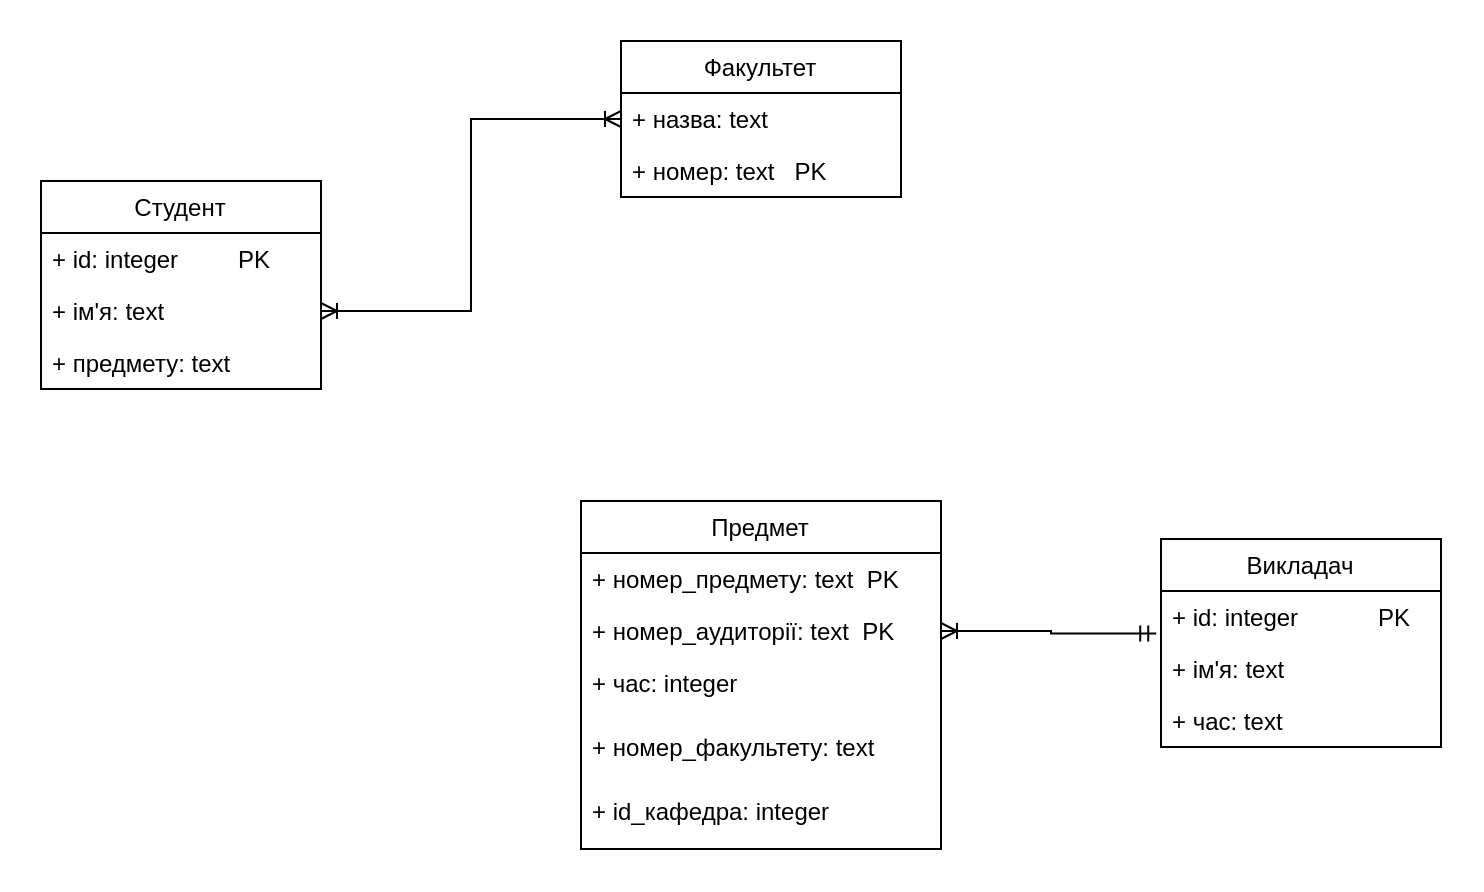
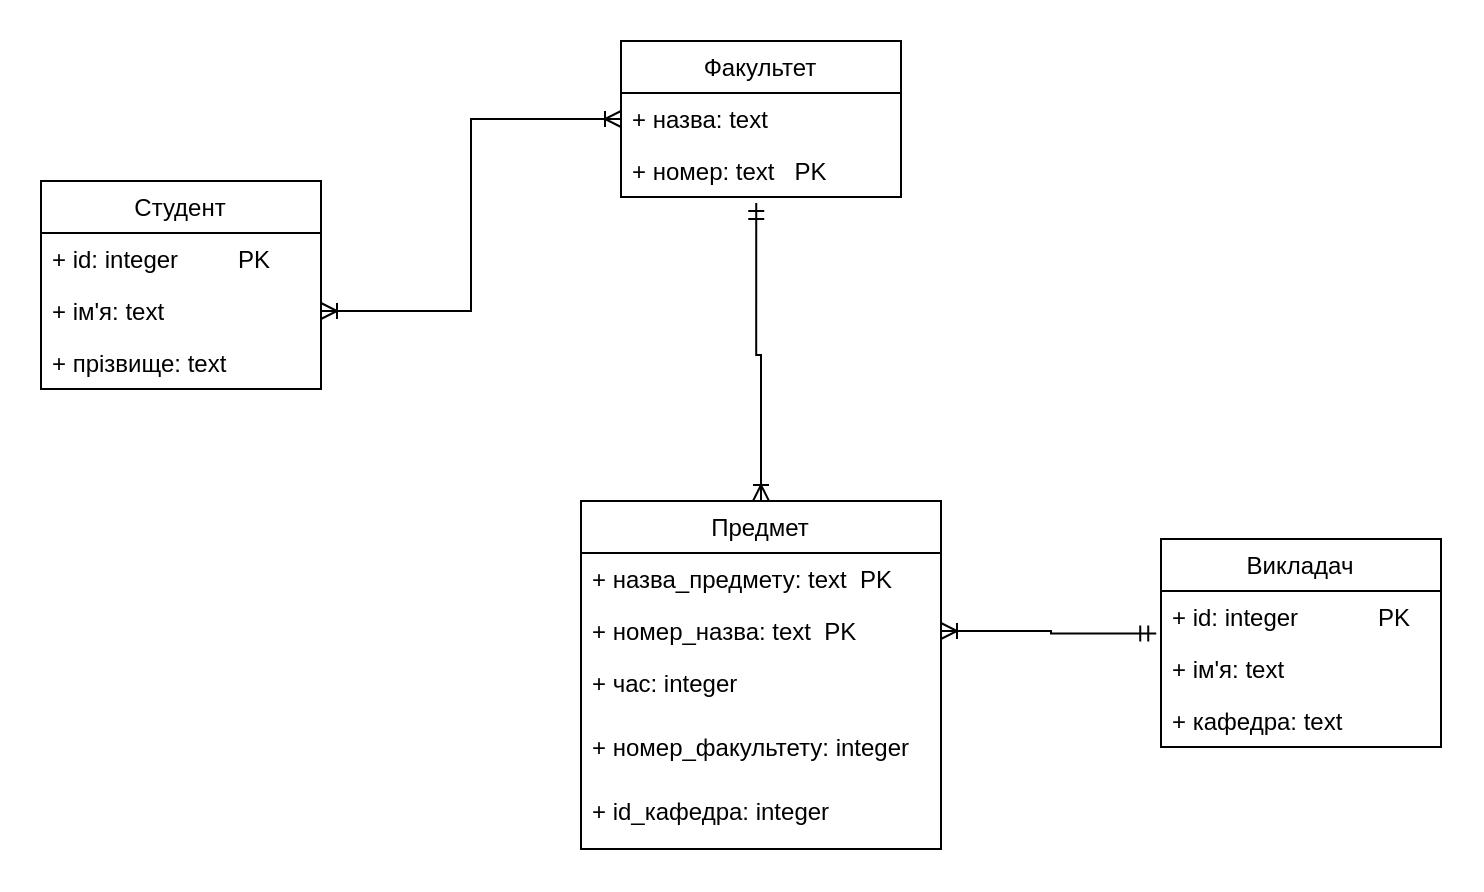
  <mxCell id="0" />
  <mxCell id="1" parent="0" />
  <mxCell id="2" value="Студент" style="swimlane;fontStyle=0;childLayout=stackLayout;horizontal=1;startSize=26;fillColor=none;horizontalStack=0;resizeParent=1;resizeParentMax=0;resizeLast=0;collapsible=1;marginBottom=0;" parent="1" vertex="1"><mxGeometry x="20" y="90" width="140" height="104" as="geometry" /></mxCell>
  <mxCell id="3" value="+ id: integer         PK" style="text;strokeColor=none;fillColor=none;align=left;verticalAlign=top;spacingLeft=4;spacingRight=4;overflow=hidden;rotatable=0;points=[[0,0.5],[1,0.5]];portConstraint=eastwest;" parent="2" vertex="1"><mxGeometry y="26" width="140" height="26" as="geometry" /></mxCell>
  <mxCell id="4" value="+ ім'я: text" style="text;strokeColor=none;fillColor=none;align=left;verticalAlign=top;spacingLeft=4;spacingRight=4;overflow=hidden;rotatable=0;points=[[0,0.5],[1,0.5]];portConstraint=eastwest;" parent="2" vertex="1"><mxGeometry y="52" width="140" height="26" as="geometry" /></mxCell>
- <mxCell id="5" value="+ предмету: text" style="text;strokeColor=none;fillColor=none;align=left;verticalAlign=top;spacingLeft=4;spacingRight=4;overflow=hidden;rotatable=0;points=[[0,0.5],[1,0.5]];portConstraint=eastwest;" parent="2" vertex="1"><mxGeometry y="78" width="140" height="26" as="geometry" /></mxCell>
+ <mxCell id="5" value="+ прізвище: text" style="text;strokeColor=none;fillColor=none;align=left;verticalAlign=top;spacingLeft=4;spacingRight=4;overflow=hidden;rotatable=0;points=[[0,0.5],[1,0.5]];portConstraint=eastwest;" parent="2" vertex="1"><mxGeometry y="78" width="140" height="26" as="geometry" /></mxCell>
  <mxCell id="6" value="Факультет" style="swimlane;fontStyle=0;childLayout=stackLayout;horizontal=1;startSize=26;fillColor=none;horizontalStack=0;resizeParent=1;resizeParentMax=0;resizeLast=0;collapsible=1;marginBottom=0;" parent="1" vertex="1"><mxGeometry x="310" y="20" width="140" height="78" as="geometry" /></mxCell>
  <mxCell id="7" value="+ назва: text" style="text;strokeColor=none;fillColor=none;align=left;verticalAlign=top;spacingLeft=4;spacingRight=4;overflow=hidden;rotatable=0;points=[[0,0.5],[1,0.5]];portConstraint=eastwest;" parent="6" vertex="1"><mxGeometry y="26" width="140" height="26" as="geometry" /></mxCell>
  <mxCell id="8" value="+ номер: text   PK" style="text;strokeColor=none;fillColor=none;align=left;verticalAlign=top;spacingLeft=4;spacingRight=4;overflow=hidden;rotatable=0;points=[[0,0.5],[1,0.5]];portConstraint=eastwest;" parent="6" vertex="1"><mxGeometry y="52" width="140" height="26" as="geometry" /></mxCell>
+ <mxCell id="9" style="edgeStyle=orthogonalEdgeStyle;rounded=0;orthogonalLoop=1;jettySize=auto;html=1;exitX=0.5;exitY=0;exitDx=0;exitDy=0;startArrow=ERoneToMany;startFill=0;endArrow=ERmandOne;endFill=0;entryX=0.483;entryY=1.115;entryDx=0;entryDy=0;entryPerimeter=0;" parent="1" source="10" target="8" edge="1"><mxGeometry relative="1" as="geometry"><mxPoint x="377.62" y="125.794" as="targetPoint" /><Array as="points"><mxPoint x="380" y="177" /><mxPoint x="378" y="177" /></Array></mxGeometry></mxCell>
  <mxCell id="10" value="Предмет" style="swimlane;fontStyle=0;childLayout=stackLayout;horizontal=1;startSize=26;fillColor=none;horizontalStack=0;resizeParent=1;resizeParentMax=0;resizeLast=0;collapsible=1;marginBottom=0;" parent="1" vertex="1"><mxGeometry x="290" y="250" width="180" height="174" as="geometry" /></mxCell>
- <mxCell id="11" value="+ номер_предмету: text  PK" style="text;strokeColor=none;fillColor=none;align=left;verticalAlign=top;spacingLeft=4;spacingRight=4;overflow=hidden;rotatable=0;points=[[0,0.5],[1,0.5]];portConstraint=eastwest;" parent="10" vertex="1"><mxGeometry y="26" width="180" height="26" as="geometry" /></mxCell>
- <mxCell id="12" value="+ номер_аудиторії: text  PK" style="text;strokeColor=none;fillColor=none;align=left;verticalAlign=top;spacingLeft=4;spacingRight=4;overflow=hidden;rotatable=0;points=[[0,0.5],[1,0.5]];portConstraint=eastwest;" parent="10" vertex="1"><mxGeometry y="52" width="180" height="26" as="geometry" /></mxCell>
+ <mxCell id="11" value="+ назва_предмету: text  PK" style="text;strokeColor=none;fillColor=none;align=left;verticalAlign=top;spacingLeft=4;spacingRight=4;overflow=hidden;rotatable=0;points=[[0,0.5],[1,0.5]];portConstraint=eastwest;" parent="10" vertex="1"><mxGeometry y="26" width="180" height="26" as="geometry" /></mxCell>
+ <mxCell id="12" value="+ номер_назва: text  PK" style="text;strokeColor=none;fillColor=none;align=left;verticalAlign=top;spacingLeft=4;spacingRight=4;overflow=hidden;rotatable=0;points=[[0,0.5],[1,0.5]];portConstraint=eastwest;" parent="10" vertex="1"><mxGeometry y="52" width="180" height="26" as="geometry" /></mxCell>
  <mxCell id="13" value="+ час: integer" style="text;strokeColor=none;fillColor=none;align=left;verticalAlign=top;spacingLeft=4;spacingRight=4;overflow=hidden;rotatable=0;points=[[0,0.5],[1,0.5]];portConstraint=eastwest;" parent="10" vertex="1"><mxGeometry y="78" width="180" height="32" as="geometry" /></mxCell>
- <mxCell id="14" value="+ номер_факультету: text" style="text;strokeColor=none;fillColor=none;align=left;verticalAlign=top;spacingLeft=4;spacingRight=4;overflow=hidden;rotatable=0;points=[[0,0.5],[1,0.5]];portConstraint=eastwest;" vertex="1" parent="10"><mxGeometry y="110" width="180" height="32" as="geometry" /></mxCell>
+ <mxCell id="14" value="+ номер_факультету: integer" style="text;strokeColor=none;fillColor=none;align=left;verticalAlign=top;spacingLeft=4;spacingRight=4;overflow=hidden;rotatable=0;points=[[0,0.5],[1,0.5]];portConstraint=eastwest;" vertex="1" parent="10"><mxGeometry y="110" width="180" height="32" as="geometry" /></mxCell>
  <mxCell id="15" value="+ id_кафедра: integer" style="text;strokeColor=none;fillColor=none;align=left;verticalAlign=top;spacingLeft=4;spacingRight=4;overflow=hidden;rotatable=0;points=[[0,0.5],[1,0.5]];portConstraint=eastwest;" vertex="1" parent="10"><mxGeometry y="142" width="180" height="32" as="geometry" /></mxCell>
  <mxCell id="16" value="Викладач" style="swimlane;fontStyle=0;childLayout=stackLayout;horizontal=1;startSize=26;fillColor=none;horizontalStack=0;resizeParent=1;resizeParentMax=0;resizeLast=0;collapsible=1;marginBottom=0;" parent="1" vertex="1"><mxGeometry x="580" y="269" width="140" height="104" as="geometry" /></mxCell>
  <mxCell id="17" value="+ id: integer            PK" style="text;strokeColor=none;fillColor=none;align=left;verticalAlign=top;spacingLeft=4;spacingRight=4;overflow=hidden;rotatable=0;points=[[0,0.5],[1,0.5]];portConstraint=eastwest;" parent="16" vertex="1"><mxGeometry y="26" width="140" height="26" as="geometry" /></mxCell>
  <mxCell id="18" value="+ ім'я: text" style="text;strokeColor=none;fillColor=none;align=left;verticalAlign=top;spacingLeft=4;spacingRight=4;overflow=hidden;rotatable=0;points=[[0,0.5],[1,0.5]];portConstraint=eastwest;" parent="16" vertex="1"><mxGeometry y="52" width="140" height="26" as="geometry" /></mxCell>
- <mxCell id="19" value="+ час: text" style="text;strokeColor=none;fillColor=none;align=left;verticalAlign=top;spacingLeft=4;spacingRight=4;overflow=hidden;rotatable=0;points=[[0,0.5],[1,0.5]];portConstraint=eastwest;" parent="16" vertex="1"><mxGeometry y="78" width="140" height="26" as="geometry" /></mxCell>
+ <mxCell id="19" value="+ кафедра: text" style="text;strokeColor=none;fillColor=none;align=left;verticalAlign=top;spacingLeft=4;spacingRight=4;overflow=hidden;rotatable=0;points=[[0,0.5],[1,0.5]];portConstraint=eastwest;" parent="16" vertex="1"><mxGeometry y="78" width="140" height="26" as="geometry" /></mxCell>
  <mxCell id="20" style="edgeStyle=orthogonalEdgeStyle;rounded=0;orthogonalLoop=1;jettySize=auto;html=1;exitX=1;exitY=0.5;exitDx=0;exitDy=0;endArrow=ERoneToMany;endFill=0;startArrow=ERoneToMany;startFill=0;entryX=0;entryY=0.5;entryDx=0;entryDy=0;" parent="1" source="4" target="7" edge="1"><mxGeometry relative="1" as="geometry"><mxPoint x="290" y="155" as="targetPoint" /></mxGeometry></mxCell>
  <mxCell id="21" style="edgeStyle=orthogonalEdgeStyle;rounded=0;orthogonalLoop=1;jettySize=auto;html=1;exitX=1;exitY=0.5;exitDx=0;exitDy=0;entryX=-0.017;entryY=0.815;entryDx=0;entryDy=0;entryPerimeter=0;endArrow=ERmandOne;endFill=0;startArrow=ERoneToMany;startFill=0;" edge="1" parent="1" source="12" target="17"><mxGeometry relative="1" as="geometry" /></mxCell>
